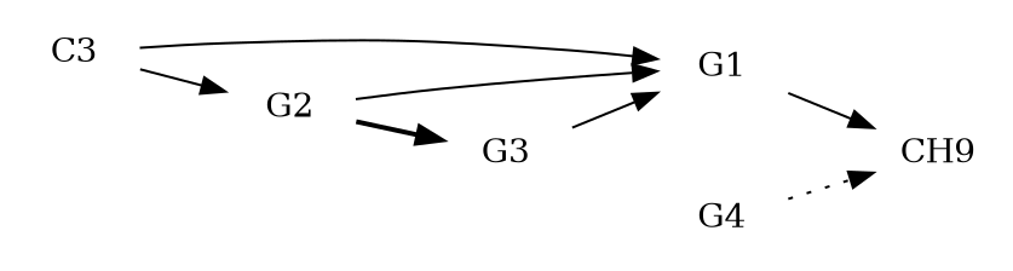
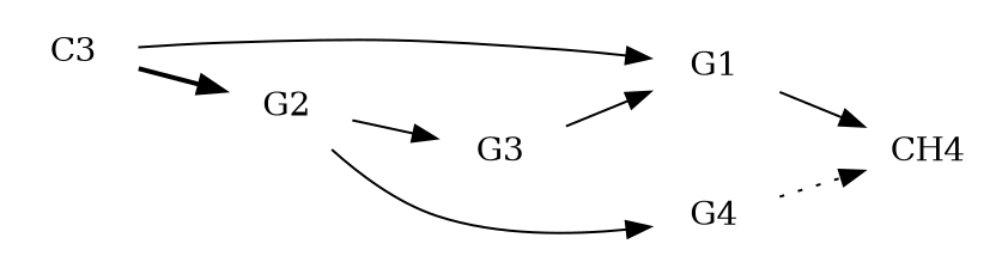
  digraph {
    rankdir=LR
    node [shape=none]
    edge [style=solid]
    n1 [label=C3]
    G1
    G2
-   CH4 [label=CH9]
+   CH4
    G3
    G4
    n1 -> G1
-   n1 -> G2
+   n1 -> G2 [style=bold]
    G1 -> CH4
-   G2 -> G3 [style=bold]
-   G2 -> G1
+   G2 -> G3
+   G2 -> G4
    G3 -> G1
    G4 -> CH4 [style=dotted]
  }
